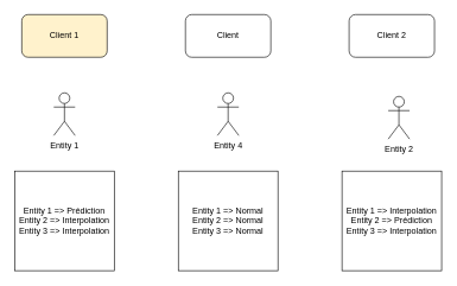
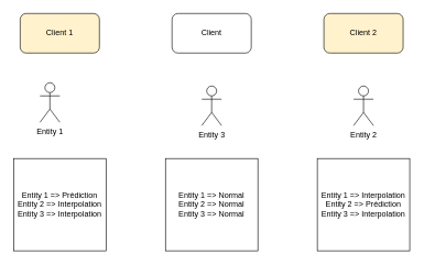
  <mxCell id="0" />
  <mxCell id="1" parent="0" />
  <mxCell id="2" value="Client 1" style="rounded=1;whiteSpace=wrap;html=1;fillColor=#fff2cc;" vertex="1" parent="1"><mxGeometry x="30" y="20" width="120" height="60" as="geometry" /></mxCell>
  <mxCell id="3" value="Client" style="rounded=1;whiteSpace=wrap;html=1;" vertex="1" parent="1"><mxGeometry x="260" y="20" width="120" height="60" as="geometry" /></mxCell>
- <mxCell id="4" value="Client 2" style="rounded=1;whiteSpace=wrap;html=1;" vertex="1" parent="1"><mxGeometry x="490" y="20" width="120" height="60" as="geometry" /></mxCell>
- <mxCell id="5" value="Entity 1" style="shape=umlActor;verticalLabelPosition=bottom;labelBackgroundColor=#ffffff;verticalAlign=top;html=1;outlineConnect=0;" vertex="1" parent="1"><mxGeometry x="75" y="130" width="30" height="60" as="geometry" /></mxCell>
- <mxCell id="6" value="Entity 4" style="shape=umlActor;verticalLabelPosition=bottom;labelBackgroundColor=#ffffff;verticalAlign=top;html=1;outlineConnect=0;" vertex="1" parent="1"><mxGeometry x="305" y="130" width="30" height="60" as="geometry" /></mxCell>
- <mxCell id="7" value="Entity 2" style="shape=umlActor;verticalLabelPosition=bottom;labelBackgroundColor=#ffffff;verticalAlign=top;html=1;outlineConnect=0;" vertex="1" parent="1"><mxGeometry x="545" y="135" width="30" height="60" as="geometry" /></mxCell>
+ <mxCell id="4" value="Client 2" style="rounded=1;whiteSpace=wrap;html=1;fillColor=#fff2cc;" vertex="1" parent="1"><mxGeometry x="490" y="20" width="120" height="60" as="geometry" /></mxCell>
+ <mxCell id="5" value="Entity 1" style="shape=umlActor;verticalLabelPosition=bottom;labelBackgroundColor=#ffffff;verticalAlign=top;html=1;outlineConnect=0;" vertex="1" parent="1"><mxGeometry x="60" y="125" width="30" height="60" as="geometry" /></mxCell>
+ <mxCell id="6" value="Entity 3" style="shape=umlActor;verticalLabelPosition=bottom;labelBackgroundColor=#ffffff;verticalAlign=top;html=1;outlineConnect=0;" vertex="1" parent="1"><mxGeometry x="305" y="130" width="30" height="60" as="geometry" /></mxCell>
+ <mxCell id="7" value="Entity 2" style="shape=umlActor;verticalLabelPosition=bottom;labelBackgroundColor=#ffffff;verticalAlign=top;html=1;outlineConnect=0;" vertex="1" parent="1"><mxGeometry x="535" y="130" width="30" height="60" as="geometry" /></mxCell>
  <mxCell id="8" value="Entity 1 =&amp;gt; Prédiction&lt;br&gt;Entity 2 =&amp;gt; Interpolation&lt;br&gt;Entity 3 =&amp;gt; Interpolation" style="whiteSpace=wrap;html=1;aspect=fixed;" vertex="1" parent="1"><mxGeometry x="20" y="240" width="140" height="140" as="geometry" /></mxCell>
  <mxCell id="9" value="Entity 1 =&amp;gt; Interpolation&lt;br&gt;Entity 2 =&amp;gt; Prédiction&lt;br&gt;Entity 3 =&amp;gt; Interpolation" style="whiteSpace=wrap;html=1;aspect=fixed;" vertex="1" parent="1"><mxGeometry x="480" y="240" width="140" height="140" as="geometry" /></mxCell>
  <mxCell id="10" value="Entity 1 =&amp;gt; Normal&lt;br&gt;Entity 2 =&amp;gt; Normal&lt;br&gt;Entity 3 =&amp;gt; Normal" style="whiteSpace=wrap;html=1;aspect=fixed;rounded=0;imageAspect=0;" vertex="1" parent="1"><mxGeometry x="250" y="240" width="140" height="140" as="geometry" /></mxCell>
